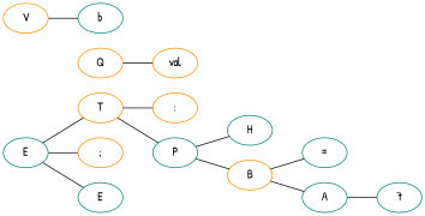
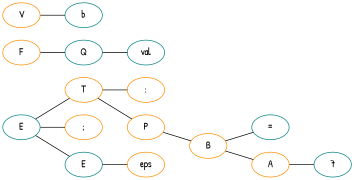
  graph {
    fontname="Patrick Hand"
    rankdir=LR
    node [color=darkorange fontname="Patrick Hand"]
    edge [fontname="Patrick Hand"]
    n1 [color=teal label=E]
    n2 [label=T]
    n3 [label=";"]
    n4 [color=teal label=E]
    n5 [label=":"]
-   n6 [color=teal label=P]
-   n9 [label=Q]
-   n10 [color=teal label=H]
+   n6 [label=P]
+   n7 [label=eps]
+   n8 [label=F]
+   n9 [color=teal label=Q]
    n11 [label=B]
-   n12 [label=val]
+   n12 [color=teal label=val]
    n13 [label=V]
    n14 [color=teal label=b]
    n15 [color=teal label="="]
-   n16 [color=teal label=A]
+   n16 [label=A]
    n17 [color=teal label=7]
    n1 -- n2
    n1 -- n3
    n1 -- n4
    n2 -- n5
    n2 -- n6
-   n6 -- n10
+   n4 -- n7
    n6 -- n11
+   n8 -- n9
    n9 -- n12
    n11 -- n15
    n11 -- n16
    n13 -- n14
    n16 -- n17
  }
